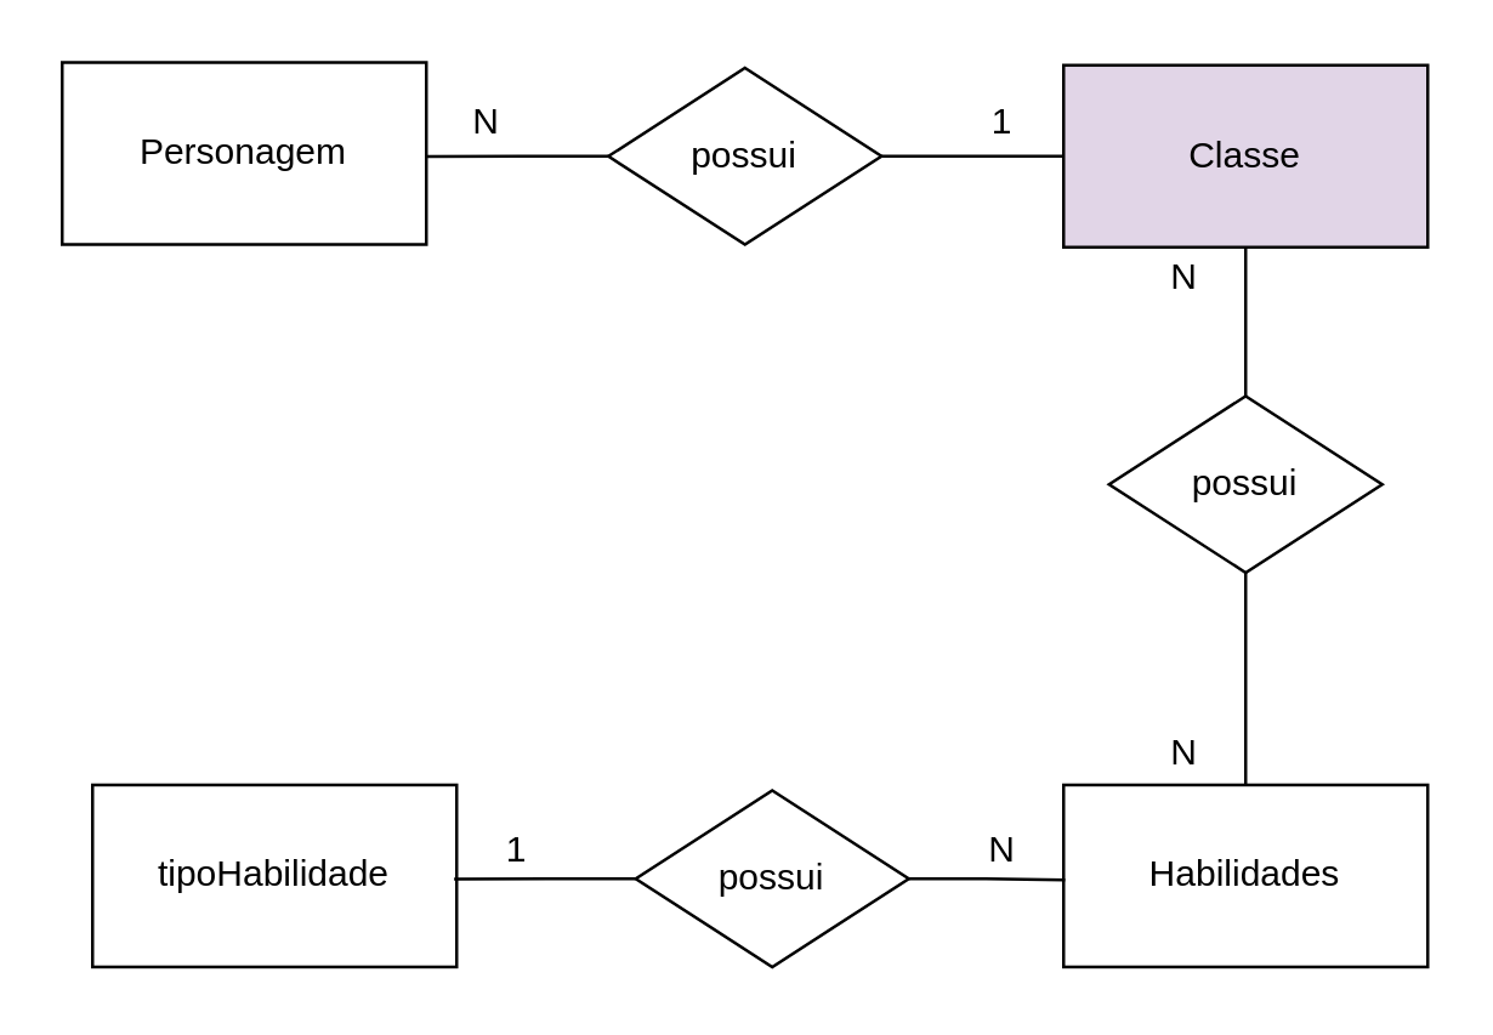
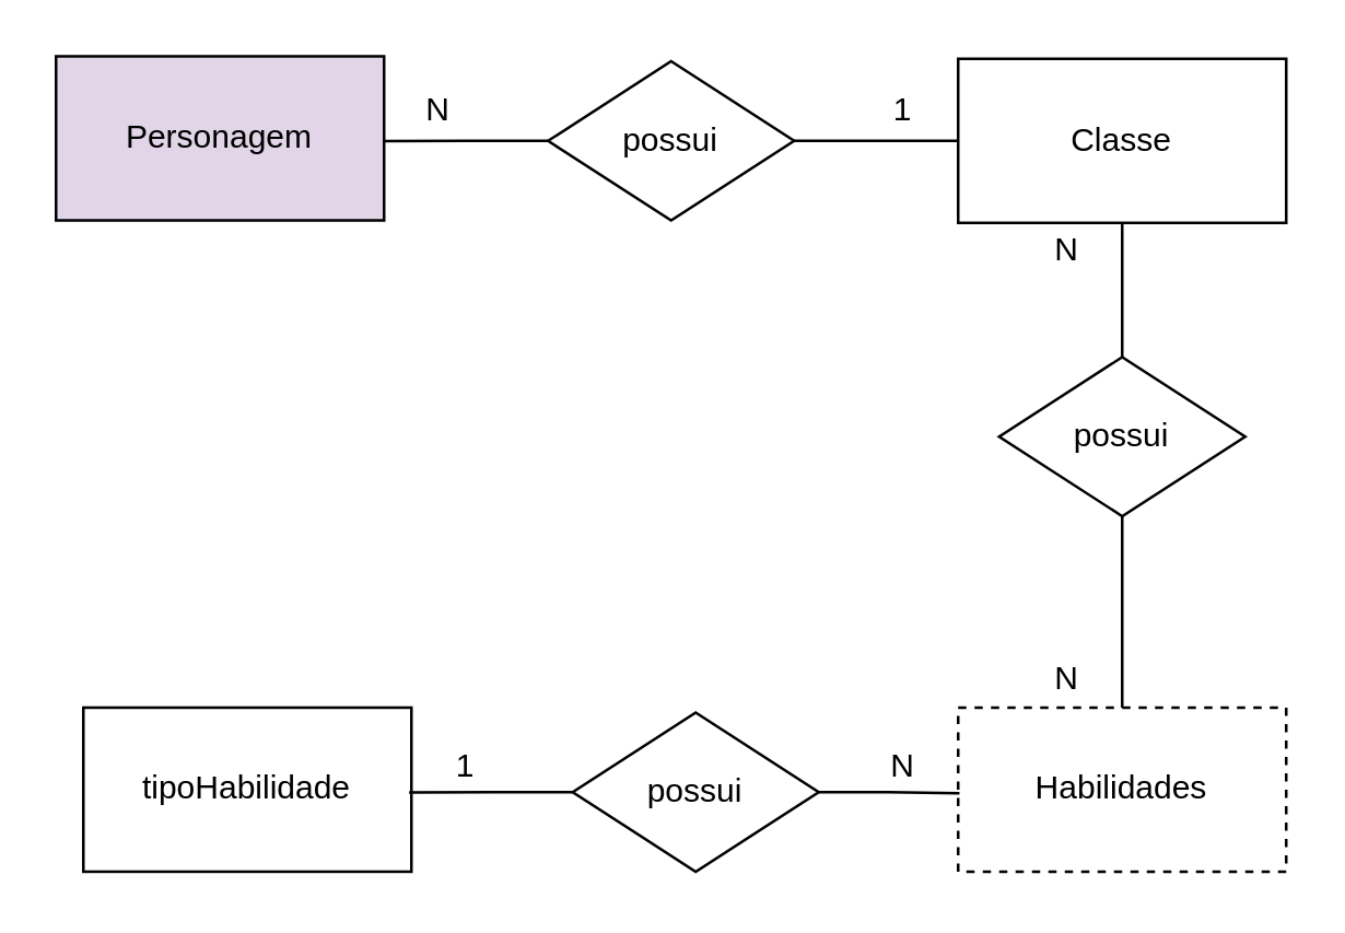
  <mxCell id="0" />
  <mxCell id="1" parent="0" />
- <mxCell id="2" value="Habilidades" style="rounded=0;whiteSpace=wrap;html=1;" vertex="1" parent="1"><mxGeometry x="350" y="258.18" width="120" height="60" as="geometry" /></mxCell>
- <mxCell id="3" value="Personagem" style="rounded=0;whiteSpace=wrap;html=1;" vertex="1" parent="1"><mxGeometry x="20" y="20" width="120" height="60" as="geometry" /></mxCell>
- <mxCell id="4" value="Classe" style="rounded=0;whiteSpace=wrap;html=1;fillColor=#e1d5e7;" vertex="1" parent="1"><mxGeometry x="350" y="20.91" width="120" height="60" as="geometry" /></mxCell>
+ <mxCell id="2" value="Habilidades" style="rounded=0;whiteSpace=wrap;html=1;dashed=1;" vertex="1" parent="1"><mxGeometry x="350" y="258.18" width="120" height="60" as="geometry" /></mxCell>
+ <mxCell id="3" value="Personagem" style="rounded=0;whiteSpace=wrap;html=1;fillColor=#e1d5e7;" vertex="1" parent="1"><mxGeometry x="20" y="20" width="120" height="60" as="geometry" /></mxCell>
+ <mxCell id="4" value="Classe" style="rounded=0;whiteSpace=wrap;html=1;" vertex="1" parent="1"><mxGeometry x="350" y="20.91" width="120" height="60" as="geometry" /></mxCell>
  <mxCell id="5" value="N" style="text;html=1;strokeColor=none;fillColor=none;align=center;verticalAlign=middle;whiteSpace=wrap;rounded=0;" vertex="1" parent="1"><mxGeometry x="140" y="30" width="40" height="20" as="geometry" /></mxCell>
  <mxCell id="6" value="1" style="text;html=1;strokeColor=none;fillColor=none;align=center;verticalAlign=middle;whiteSpace=wrap;rounded=0;" vertex="1" parent="1"><mxGeometry x="310" y="30" width="40" height="20" as="geometry" /></mxCell>
  <mxCell id="7" value="N" style="text;html=1;strokeColor=none;fillColor=none;align=center;verticalAlign=middle;whiteSpace=wrap;rounded=0;" vertex="1" parent="1"><mxGeometry x="370" y="238.18" width="40" height="20" as="geometry" /></mxCell>
  <mxCell id="8" value="N" style="text;html=1;strokeColor=none;fillColor=none;align=center;verticalAlign=middle;whiteSpace=wrap;rounded=0;" vertex="1" parent="1"><mxGeometry x="370" y="80.91" width="40" height="20" as="geometry" /></mxCell>
  <mxCell id="9" style="edgeStyle=orthogonalEdgeStyle;rounded=0;orthogonalLoop=1;jettySize=auto;html=1;endArrow=none;endFill=0;" edge="1" parent="1" source="11"><mxGeometry relative="1" as="geometry"><mxPoint x="140" y="51" as="targetPoint" /></mxGeometry></mxCell>
  <mxCell id="10" style="edgeStyle=orthogonalEdgeStyle;rounded=0;orthogonalLoop=1;jettySize=auto;html=1;entryX=0;entryY=0.5;entryDx=0;entryDy=0;endArrow=none;endFill=0;" edge="1" parent="1" source="11" target="4"><mxGeometry relative="1" as="geometry" /></mxCell>
  <mxCell id="11" value="possui" style="rhombus;whiteSpace=wrap;html=1;" vertex="1" parent="1"><mxGeometry x="200" y="21.82" width="90" height="58.18" as="geometry" /></mxCell>
  <mxCell id="12" style="edgeStyle=orthogonalEdgeStyle;rounded=0;orthogonalLoop=1;jettySize=auto;html=1;entryX=0.5;entryY=1;entryDx=0;entryDy=0;endArrow=none;endFill=0;" edge="1" parent="1" source="14" target="4"><mxGeometry relative="1" as="geometry" /></mxCell>
  <mxCell id="13" style="edgeStyle=orthogonalEdgeStyle;rounded=0;orthogonalLoop=1;jettySize=auto;html=1;entryX=0.5;entryY=0;entryDx=0;entryDy=0;endArrow=none;endFill=0;" edge="1" parent="1" source="14" target="2"><mxGeometry relative="1" as="geometry" /></mxCell>
  <mxCell id="14" value="possui" style="rhombus;whiteSpace=wrap;html=1;" vertex="1" parent="1"><mxGeometry x="365" y="130" width="90" height="58.18" as="geometry" /></mxCell>
  <mxCell id="15" value="tipoHabilidade" style="rounded=0;whiteSpace=wrap;html=1;" vertex="1" parent="1"><mxGeometry x="30" y="258.18" width="120" height="60" as="geometry" /></mxCell>
  <mxCell id="16" style="edgeStyle=orthogonalEdgeStyle;rounded=0;orthogonalLoop=1;jettySize=auto;html=1;entryX=0.993;entryY=0.517;entryDx=0;entryDy=0;endArrow=none;endFill=0;entryPerimeter=0;" edge="1" parent="1" source="18" target="15"><mxGeometry relative="1" as="geometry" /></mxCell>
  <mxCell id="17" style="edgeStyle=orthogonalEdgeStyle;rounded=0;orthogonalLoop=1;jettySize=auto;html=1;entryX=0.004;entryY=0.522;entryDx=0;entryDy=0;endArrow=none;endFill=0;entryPerimeter=0;" edge="1" parent="1" source="18" target="2"><mxGeometry relative="1" as="geometry" /></mxCell>
  <mxCell id="18" value="possui" style="rhombus;whiteSpace=wrap;html=1;" vertex="1" parent="1"><mxGeometry x="209" y="260" width="90" height="58.18" as="geometry" /></mxCell>
  <mxCell id="19" value="1" style="text;html=1;strokeColor=none;fillColor=none;align=center;verticalAlign=middle;whiteSpace=wrap;rounded=0;" vertex="1" parent="1"><mxGeometry x="150" y="270" width="40" height="20" as="geometry" /></mxCell>
  <mxCell id="20" value="N" style="text;html=1;strokeColor=none;fillColor=none;align=center;verticalAlign=middle;whiteSpace=wrap;rounded=0;" vertex="1" parent="1"><mxGeometry x="310" y="270" width="40" height="20" as="geometry" /></mxCell>
